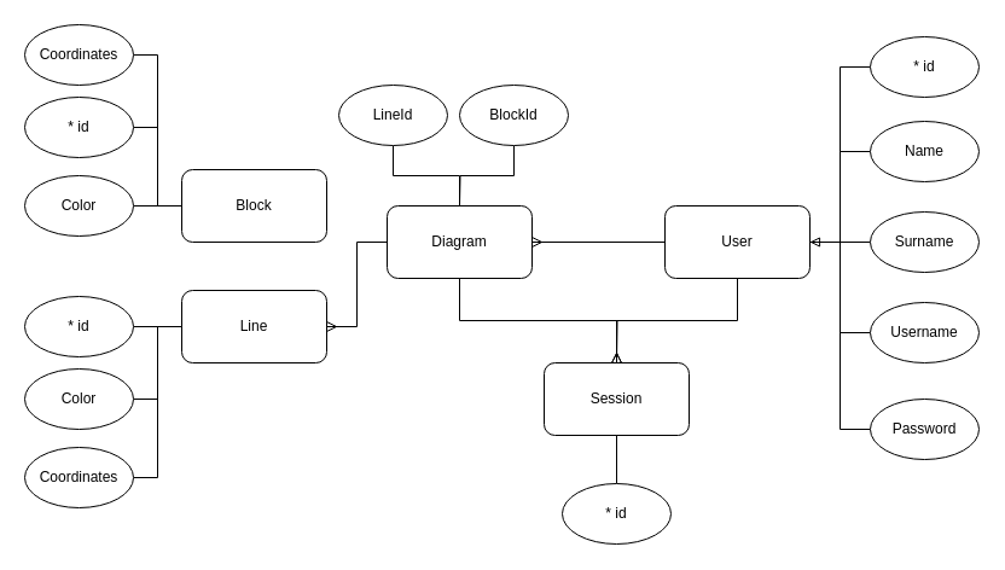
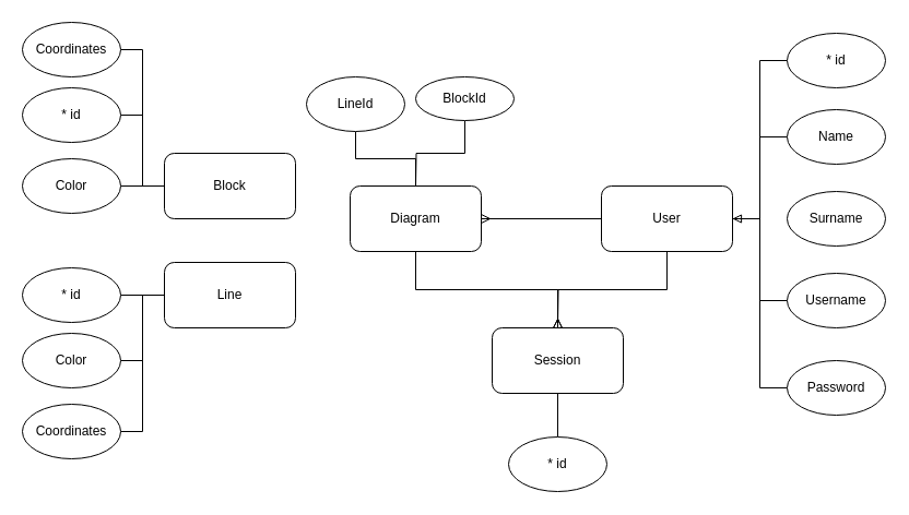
  <mxCell id="0" />
  <mxCell id="1" parent="0" />
- <mxCell id="2" style="edgeStyle=orthogonalEdgeStyle;rounded=0;orthogonalLoop=1;jettySize=auto;html=1;exitX=1;exitY=0.5;exitDx=0;exitDy=0;entryX=0;entryY=0.5;entryDx=0;entryDy=0;endArrow=none;endFill=0;" parent="1" source="5" target="12" edge="1"><mxGeometry relative="1" as="geometry" /></mxCell>
  <mxCell id="3" style="edgeStyle=orthogonalEdgeStyle;rounded=0;orthogonalLoop=1;jettySize=auto;html=1;exitX=0;exitY=0.5;exitDx=0;exitDy=0;entryX=1;entryY=0.5;entryDx=0;entryDy=0;endArrow=ERmany;endFill=0;" parent="1" source="5" target="18" edge="1"><mxGeometry relative="1" as="geometry" /></mxCell>
  <mxCell id="4" style="edgeStyle=orthogonalEdgeStyle;rounded=0;orthogonalLoop=1;jettySize=auto;html=1;exitX=0.5;exitY=1;exitDx=0;exitDy=0;entryX=0.5;entryY=0;entryDx=0;entryDy=0;startArrow=none;startFill=0;endArrow=ERmany;endFill=0;" parent="1" source="5" target="24" edge="1"><mxGeometry relative="1" as="geometry" /></mxCell>
  <mxCell id="5" value="User" style="rounded=1;whiteSpace=wrap;html=1;" parent="1" vertex="1"><mxGeometry x="550" y="170" width="120" height="60" as="geometry" /></mxCell>
  <mxCell id="6" style="edgeStyle=orthogonalEdgeStyle;rounded=0;orthogonalLoop=1;jettySize=auto;html=1;exitX=0;exitY=0.5;exitDx=0;exitDy=0;entryX=1;entryY=0.5;entryDx=0;entryDy=0;endArrow=none;endFill=0;" parent="1" source="7" target="5" edge="1"><mxGeometry relative="1" as="geometry" /></mxCell>
  <mxCell id="7" value="* id" style="ellipse;whiteSpace=wrap;html=1;" parent="1" vertex="1"><mxGeometry x="720" y="30" width="90" height="50" as="geometry" /></mxCell>
  <mxCell id="8" style="edgeStyle=orthogonalEdgeStyle;rounded=0;orthogonalLoop=1;jettySize=auto;html=1;exitX=0;exitY=0.5;exitDx=0;exitDy=0;entryX=1;entryY=0.5;entryDx=0;entryDy=0;endArrow=block;endFill=0;" parent="1" source="9" target="5" edge="1"><mxGeometry relative="1" as="geometry" /></mxCell>
  <mxCell id="9" value="Name" style="ellipse;whiteSpace=wrap;html=1;" parent="1" vertex="1"><mxGeometry x="720" y="100" width="90" height="50" as="geometry" /></mxCell>
  <mxCell id="10" style="edgeStyle=orthogonalEdgeStyle;rounded=0;orthogonalLoop=1;jettySize=auto;html=1;exitX=0;exitY=0.5;exitDx=0;exitDy=0;endArrow=none;endFill=0;entryX=1;entryY=0.5;entryDx=0;entryDy=0;" parent="1" source="11" target="5" edge="1"><mxGeometry relative="1" as="geometry"><mxPoint x="660" y="270" as="targetPoint" /></mxGeometry></mxCell>
  <mxCell id="11" value="Password" style="ellipse;whiteSpace=wrap;html=1;" parent="1" vertex="1"><mxGeometry x="720" y="330" width="90" height="50" as="geometry" /></mxCell>
  <mxCell id="12" value="Surname" style="ellipse;whiteSpace=wrap;html=1;" parent="1" vertex="1"><mxGeometry x="720" y="175" width="90" height="50" as="geometry" /></mxCell>
  <mxCell id="13" style="edgeStyle=orthogonalEdgeStyle;rounded=0;orthogonalLoop=1;jettySize=auto;html=1;exitX=0;exitY=0.5;exitDx=0;exitDy=0;entryX=1;entryY=0.5;entryDx=0;entryDy=0;endArrow=none;endFill=0;" parent="1" source="14" target="5" edge="1"><mxGeometry relative="1" as="geometry" /></mxCell>
  <mxCell id="14" value="Username" style="ellipse;whiteSpace=wrap;html=1;" parent="1" vertex="1"><mxGeometry x="720" y="250" width="90" height="50" as="geometry" /></mxCell>
  <mxCell id="15" style="edgeStyle=orthogonalEdgeStyle;rounded=0;orthogonalLoop=1;jettySize=auto;html=1;exitX=0.5;exitY=1;exitDx=0;exitDy=0;startArrow=none;startFill=0;endArrow=ERmany;endFill=0;" parent="1" source="18" edge="1"><mxGeometry relative="1" as="geometry"><mxPoint x="510" y="300" as="targetPoint" /></mxGeometry></mxCell>
  <mxCell id="16" style="edgeStyle=orthogonalEdgeStyle;rounded=0;orthogonalLoop=1;jettySize=auto;html=1;exitX=0.5;exitY=0;exitDx=0;exitDy=0;entryX=0.5;entryY=1;entryDx=0;entryDy=0;endArrow=none;endFill=0;" parent="1" source="18" target="34" edge="1"><mxGeometry relative="1" as="geometry" /></mxCell>
- <mxCell id="17" style="edgeStyle=orthogonalEdgeStyle;rounded=0;orthogonalLoop=1;jettySize=auto;html=1;exitX=0;exitY=0.5;exitDx=0;exitDy=0;entryX=1;entryY=0.5;entryDx=0;entryDy=0;endArrow=ERmany;endFill=0;" parent="1" source="18" target="27" edge="1"><mxGeometry relative="1" as="geometry" /></mxCell>
  <mxCell id="18" value="Diagram" style="rounded=1;whiteSpace=wrap;html=1;" parent="1" vertex="1"><mxGeometry x="320" y="170" width="120" height="60" as="geometry" /></mxCell>
  <mxCell id="19" style="edgeStyle=orthogonalEdgeStyle;rounded=0;orthogonalLoop=1;jettySize=auto;html=1;exitX=1;exitY=0.5;exitDx=0;exitDy=0;entryX=0;entryY=0.5;entryDx=0;entryDy=0;endArrow=none;endFill=0;" parent="1" source="20" target="27" edge="1"><mxGeometry relative="1" as="geometry" /></mxCell>
  <mxCell id="20" value="* id" style="ellipse;whiteSpace=wrap;html=1;" parent="1" vertex="1"><mxGeometry x="20" y="245" width="90" height="50" as="geometry" /></mxCell>
  <mxCell id="21" style="edgeStyle=orthogonalEdgeStyle;rounded=0;orthogonalLoop=1;jettySize=auto;html=1;exitX=1;exitY=0.5;exitDx=0;exitDy=0;entryX=0;entryY=0.5;entryDx=0;entryDy=0;endArrow=none;endFill=0;" parent="1" source="22" target="27" edge="1"><mxGeometry relative="1" as="geometry" /></mxCell>
  <mxCell id="22" value="Color" style="ellipse;whiteSpace=wrap;html=1;" parent="1" vertex="1"><mxGeometry x="20" y="305" width="90" height="50" as="geometry" /></mxCell>
  <mxCell id="23" style="edgeStyle=orthogonalEdgeStyle;rounded=0;orthogonalLoop=1;jettySize=auto;html=1;exitX=0.5;exitY=1;exitDx=0;exitDy=0;entryX=0.5;entryY=0;entryDx=0;entryDy=0;startArrow=none;startFill=0;endArrow=none;endFill=0;" parent="1" source="24" target="25" edge="1"><mxGeometry relative="1" as="geometry" /></mxCell>
  <mxCell id="24" value="Session" style="rounded=1;whiteSpace=wrap;html=1;" parent="1" vertex="1"><mxGeometry x="450" y="300" width="120" height="60" as="geometry" /></mxCell>
  <mxCell id="25" value="* id" style="ellipse;whiteSpace=wrap;html=1;" parent="1" vertex="1"><mxGeometry x="465" y="400" width="90" height="50" as="geometry" /></mxCell>
  <mxCell id="26" value="Block" style="rounded=1;whiteSpace=wrap;html=1;" parent="1" vertex="1"><mxGeometry x="150" y="140" width="120" height="60" as="geometry" /></mxCell>
  <mxCell id="27" value="Line" style="rounded=1;whiteSpace=wrap;html=1;" parent="1" vertex="1"><mxGeometry x="150" y="240" width="120" height="60" as="geometry" /></mxCell>
  <mxCell id="28" style="edgeStyle=orthogonalEdgeStyle;rounded=0;orthogonalLoop=1;jettySize=auto;html=1;exitX=1;exitY=0.5;exitDx=0;exitDy=0;endArrow=none;endFill=0;entryX=0;entryY=0.5;entryDx=0;entryDy=0;" parent="1" source="29" target="26" edge="1"><mxGeometry relative="1" as="geometry"><mxPoint x="130" y="140" as="targetPoint" /></mxGeometry></mxCell>
  <mxCell id="29" value="* id" style="ellipse;whiteSpace=wrap;html=1;" parent="1" vertex="1"><mxGeometry x="20" y="80" width="90" height="50" as="geometry" /></mxCell>
  <mxCell id="30" style="edgeStyle=orthogonalEdgeStyle;rounded=0;orthogonalLoop=1;jettySize=auto;html=1;exitX=1;exitY=0.5;exitDx=0;exitDy=0;entryX=0;entryY=0.5;entryDx=0;entryDy=0;endArrow=none;endFill=0;" parent="1" source="31" target="26" edge="1"><mxGeometry relative="1" as="geometry" /></mxCell>
  <mxCell id="31" value="Color" style="ellipse;whiteSpace=wrap;html=1;" parent="1" vertex="1"><mxGeometry x="20" y="145" width="90" height="50" as="geometry" /></mxCell>
  <mxCell id="32" style="edgeStyle=orthogonalEdgeStyle;rounded=0;orthogonalLoop=1;jettySize=auto;html=1;exitX=0.5;exitY=1;exitDx=0;exitDy=0;endArrow=none;endFill=0;" parent="1" source="33" edge="1"><mxGeometry relative="1" as="geometry"><mxPoint x="380" y="170" as="targetPoint" /></mxGeometry></mxCell>
- <mxCell id="33" value="BlockId" style="ellipse;whiteSpace=wrap;html=1;" parent="1" vertex="1"><mxGeometry x="380" y="70" width="90" height="50" as="geometry" /></mxCell>
+ <mxCell id="33" value="BlockId" style="ellipse;whiteSpace=wrap;html=1;" parent="1" vertex="1"><mxGeometry x="380" y="70" width="90" height="40" as="geometry" /></mxCell>
  <mxCell id="34" value="LineId" style="ellipse;whiteSpace=wrap;html=1;" parent="1" vertex="1"><mxGeometry x="280" y="70" width="90" height="50" as="geometry" /></mxCell>
  <mxCell id="35" style="edgeStyle=orthogonalEdgeStyle;rounded=0;orthogonalLoop=1;jettySize=auto;html=1;exitX=1;exitY=0.5;exitDx=0;exitDy=0;entryX=0;entryY=0.5;entryDx=0;entryDy=0;endArrow=none;endFill=0;" edge="1" parent="1" source="36" target="26"><mxGeometry relative="1" as="geometry" /></mxCell>
  <mxCell id="36" value="Coordinates" style="ellipse;whiteSpace=wrap;html=1;" vertex="1" parent="1"><mxGeometry x="20" y="20" width="90" height="50" as="geometry" /></mxCell>
  <mxCell id="37" style="edgeStyle=orthogonalEdgeStyle;rounded=0;orthogonalLoop=1;jettySize=auto;html=1;exitX=1;exitY=0.5;exitDx=0;exitDy=0;entryX=0;entryY=0.5;entryDx=0;entryDy=0;endArrow=none;endFill=0;" edge="1" parent="1" source="38" target="27"><mxGeometry relative="1" as="geometry" /></mxCell>
  <mxCell id="38" value="Coordinates" style="ellipse;whiteSpace=wrap;html=1;" vertex="1" parent="1"><mxGeometry x="20" y="370" width="90" height="50" as="geometry" /></mxCell>
